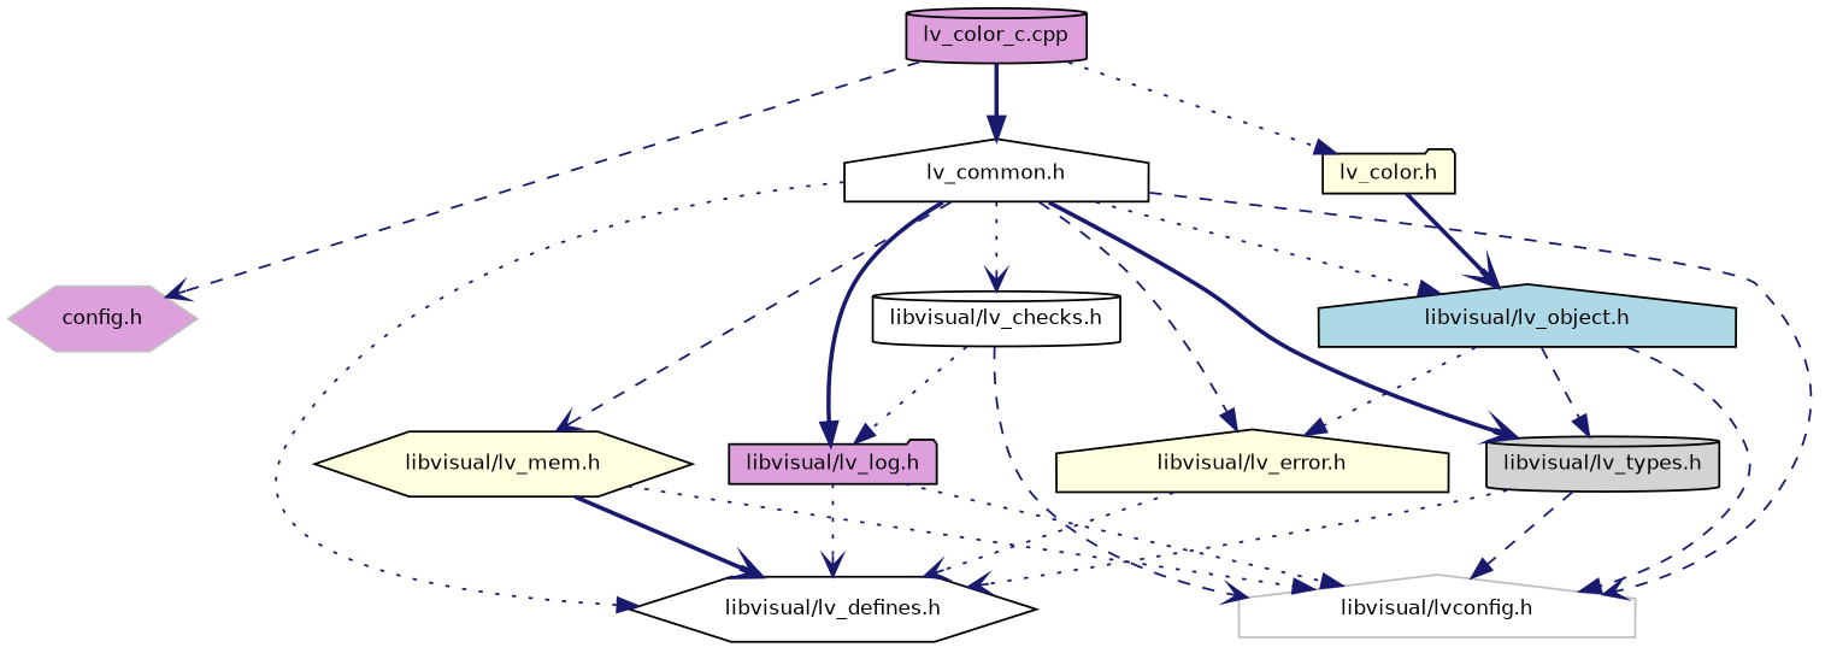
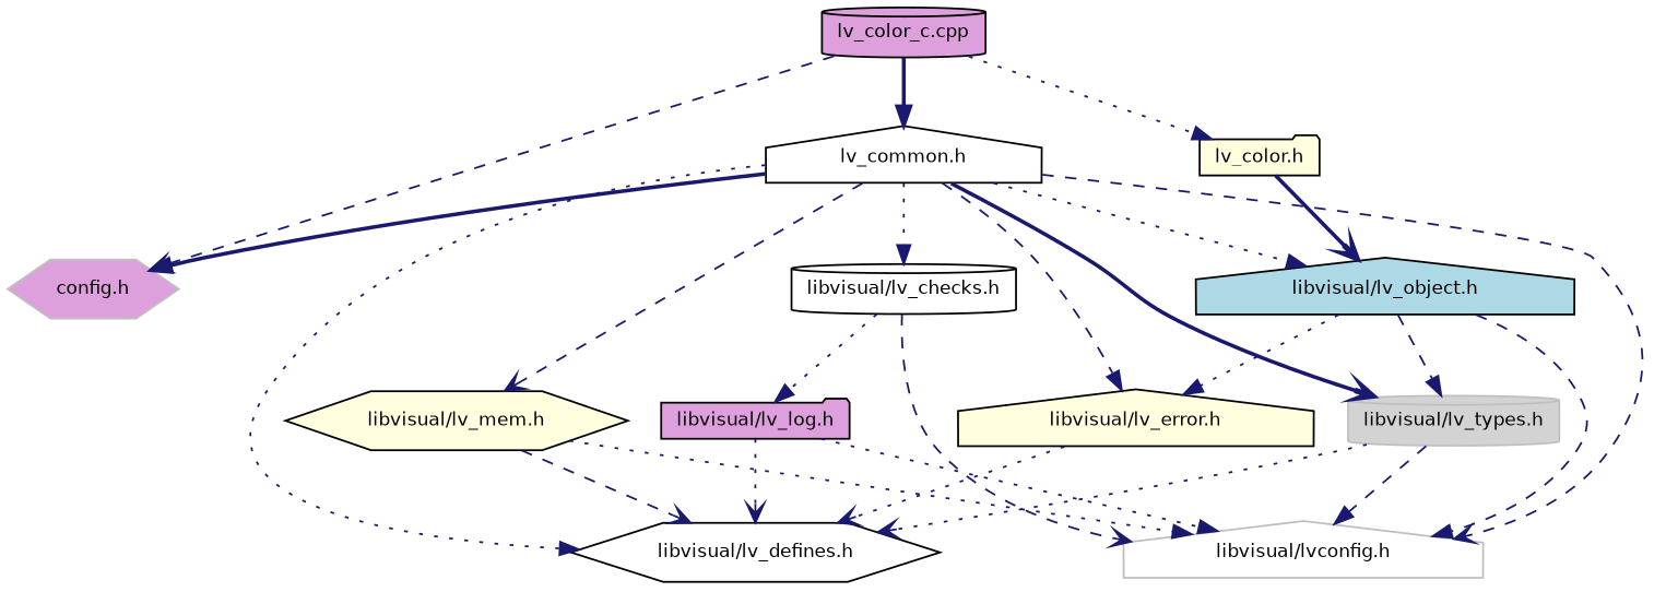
  digraph {
    node [color=black fillcolor=white fontname=Helvetica fontsize=10 shape=house style=filled]
    edge [arrowhead=normal color=midnightblue fontname=Helvetica fontsize=10 labelfontname=Helvetica labelfontsize=10 style=dotted]
    n1 [fillcolor=plum fontcolor=black height=0.2 label="lv_color_c.cpp" shape=cylinder width=0.4]
    n2 [color=grey75 fillcolor=plum height=0.2 label="config.h" shape=hexagon width=0.4]
    n3 [fillcolor=lightyellow height=0.2 label="lv_color.h" shape=folder width=0.4]
    n4 [height=0.2 label="lv_common.h" width=0.4]
    n5 [fillcolor=lightblue height=0.2 label="libvisual/lv_object.h" width=0.4]
    n6 [color=grey75 height=0.2 label="libvisual/lvconfig.h" width=0.4]
    n7 [height=0.2 label="libvisual/lv_defines.h" shape=hexagon width=0.4]
-   n8 [fillcolor=lightgrey height=0.2 label="libvisual/lv_types.h" shape=cylinder width=0.4]
+   n8 [color=grey75 fillcolor=lightgrey height=0.2 label="libvisual/lv_types.h" shape=cylinder width=0.4]
    n9 [fillcolor=lightyellow height=0.2 label="libvisual/lv_mem.h" shape=hexagon width=0.4]
    n10 [fillcolor=plum height=0.2 label="libvisual/lv_log.h" shape=folder width=0.4]
    n11 [height=0.2 label="libvisual/lv_checks.h" shape=cylinder width=0.4]
    n12 [fillcolor=lightyellow height=0.2 label="libvisual/lv_error.h" width=0.4]
    n1 -> n2 [arrowhead=vee style=dashed]
    n1 -> n3
    n1 -> n4 [style=bold]
    n3 -> n5 [arrowhead=vee style=bold]
    n4 -> n5
    n4 -> n6 [arrowhead=vee style=dashed]
    n4 -> n7
    n4 -> n8 [arrowhead=vee style=bold]
    n4 -> n9 [arrowhead=vee style=dashed]
-   n4 -> n10 [style=bold]
-   n4 -> n11 [arrowhead=vee]
+   n4 -> n2 [style=bold]
+   n4 -> n11
    n4 -> n12 [style=dashed]
    n5 -> n6 [style=dashed]
    n5 -> n8 [style=dashed]
    n5 -> n12
    n8 -> n6 [style=dashed]
    n8 -> n7 [arrowhead=vee]
    n9 -> n6
-   n9 -> n7 [arrowhead=vee style=bold]
+   n9 -> n7 [arrowhead=vee style=dashed]
    n10 -> n6
    n10 -> n7 [arrowhead=vee]
    n11 -> n6 [arrowhead=vee style=dashed]
    n11 -> n10
    n12 -> n7 [arrowhead=vee]
  }
